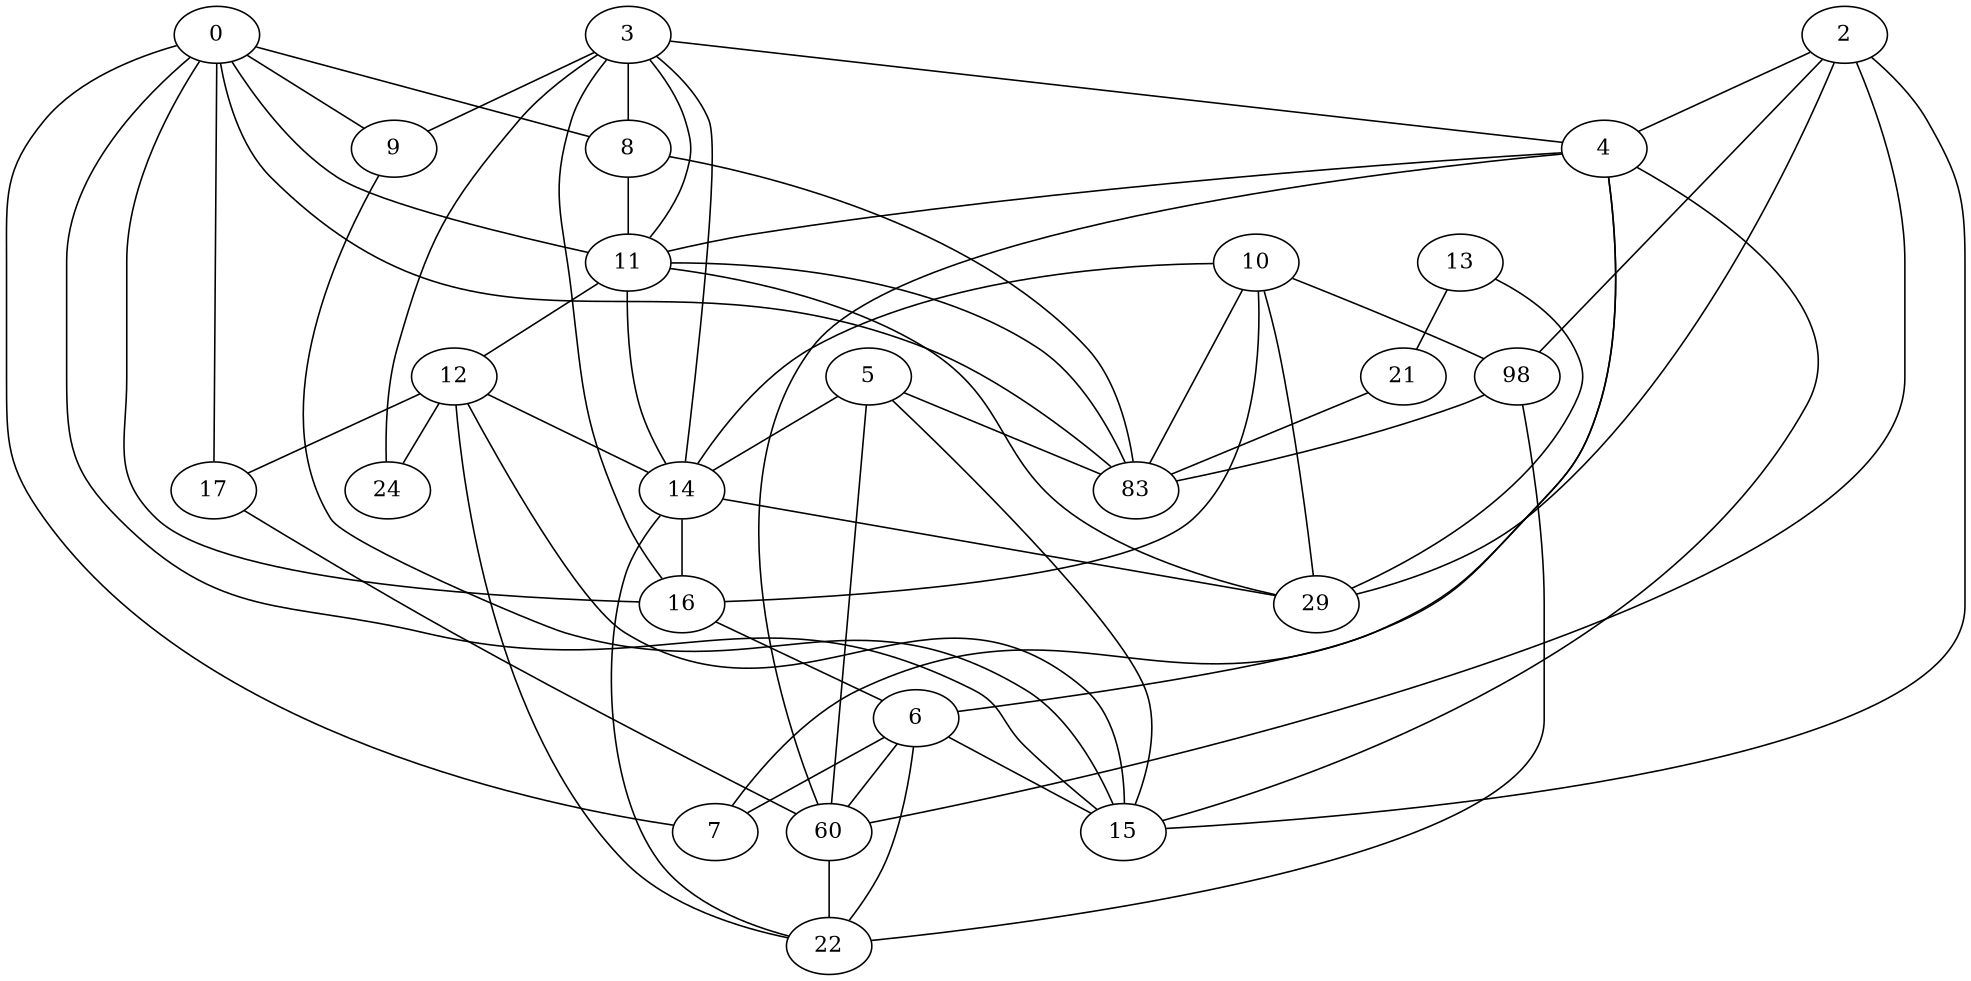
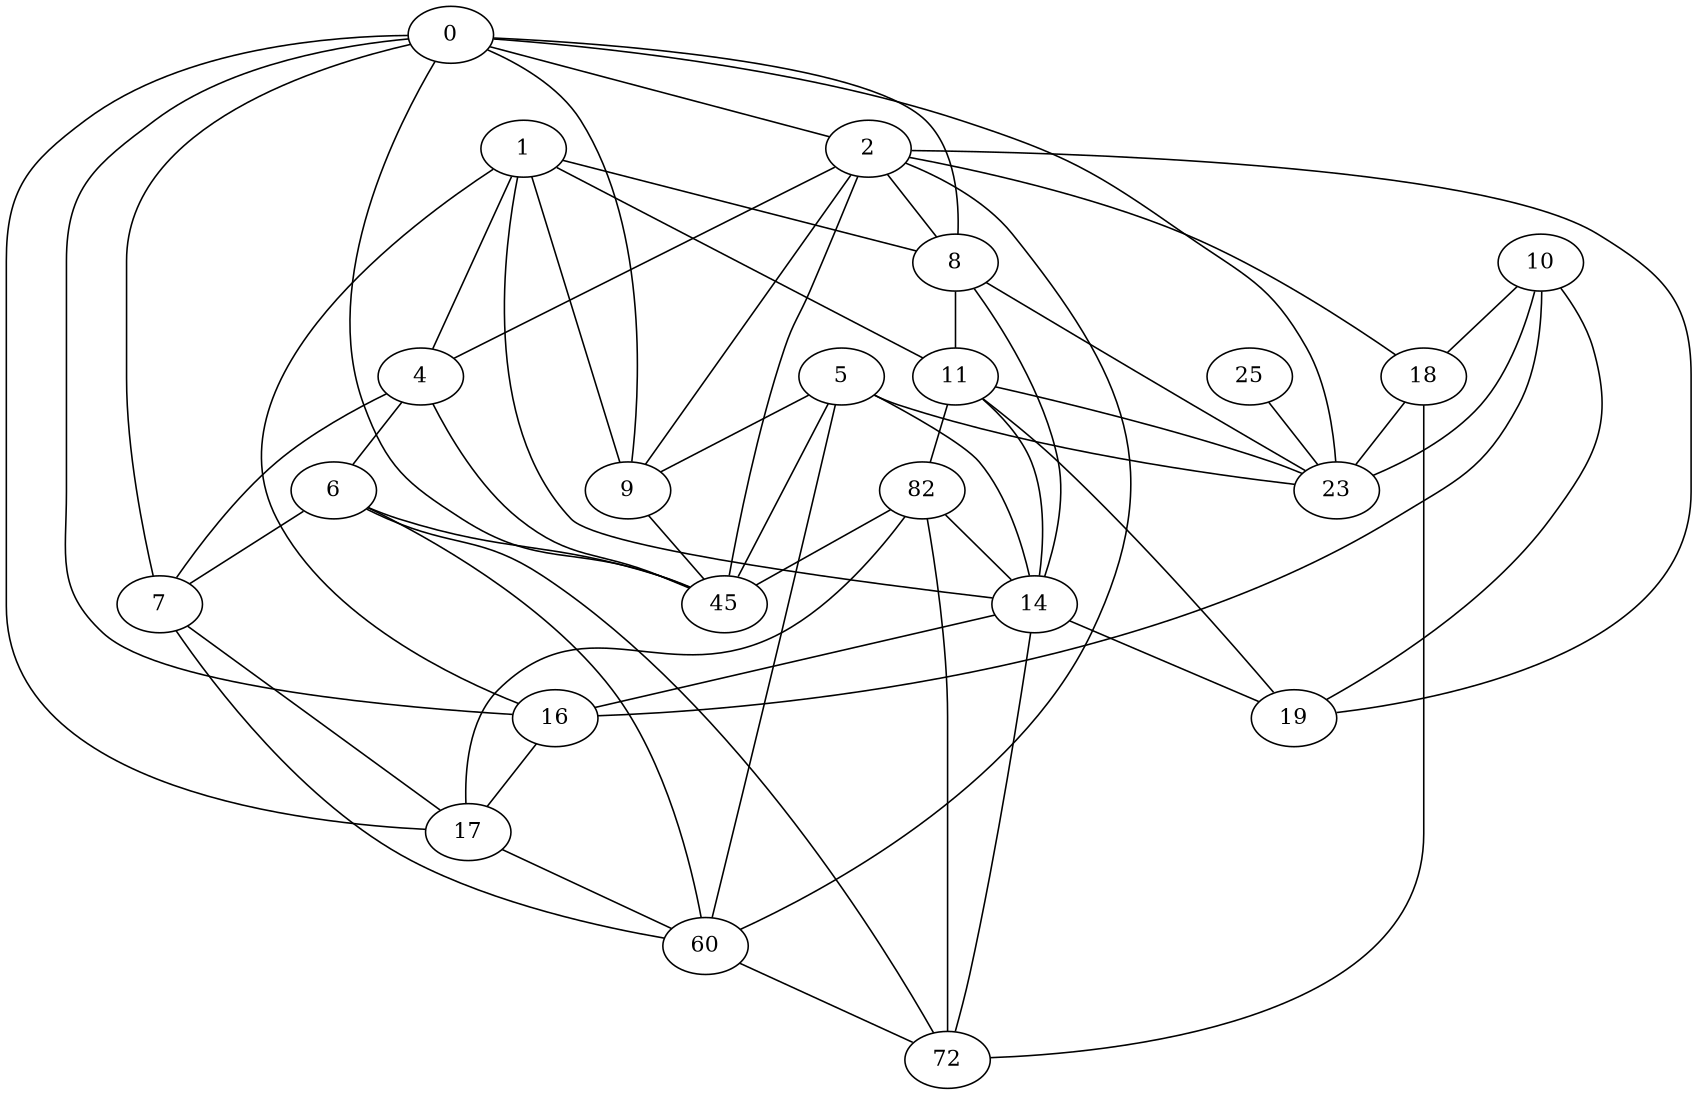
  strict graph {
    edge [is_available=True prob=1.0]
    0
    2
    7
    8
    9
-   15
+   15 [label=45]
    16
    17
-   23 [label=83]
+   23
    4
-   18 [label=98]
-   19 [label=29]
+   18
+   19
    n13 [label=60]
    11
-   1 [label=3]
+   1
    14
-   24
    6
-   12
-   13
-   21
-   22
+   12 [label=82]
+   21 [label=25]
+   22 [label=72]
    5
    10
-   0 -- 11 [prob=0.126993312648]
+   0 -- 2 [prob=0.126993312648]
    0 -- 7
    0 -- 8
    0 -- 9 [prob=0.8756391814]
    0 -- 15 [prob=0.648759356852]
    0 -- 16 [prob=0.797635809674]
    0 -- 17
    0 -- 23 [prob=0.538526481966]
+   2 -- 8 [prob=0.0495945773891]
+   2 -- 9 [prob=0.0369749917582]
    2 -- 15 [prob=0.412161596702]
    2 -- 4
    2 -- 18 [prob=0.278799414386]
    2 -- 19
    2 -- n13
-   4 -- n13 [prob=0.736927316186]
+   7 -- 17 [prob=0.0682408107431]
+   7 -- n13 [prob=0.736927316186]
    8 -- 23 [prob=0.587780127269]
    8 -- 11 [prob=0.221993112991]
    9 -- 15 [prob=0.17310257069]
-   16 -- 6 [prob=0.732371076827]
+   16 -- 17 [prob=0.732371076827]
    17 -- n13 [prob=0.725041059909]
    4 -- 7 [prob=0.390837532583]
    4 -- 15
-   4 -- 11 [prob=0.605430387108]
    4 -- 6 [prob=0.426174028917]
    18 -- 23 [prob=0.284786106555]
    18 -- 22 [prob=0.950194216585]
    n13 -- 22
    11 -- 23 [prob=0.588483581278]
    11 -- 19 [prob=0.818872605212]
    11 -- 14 [prob=0.243395356263]
    11 -- 12 [prob=0.143978692598]
    1 -- 8 [prob=0.148554167109]
    1 -- 9
    1 -- 16 [prob=0.0637399967044]
    1 -- 4
    1 -- 11 [prob=0.434933326639]
    1 -- 14 [prob=0.177405259644]
-   1 -- 24 [prob=0.363159222901]
    14 -- 16
    14 -- 19 [prob=0.789977190478]
    14 -- 22 [prob=0.17939986481]
    6 -- 7
    6 -- 15 [prob=0.532417008862]
    6 -- n13
    6 -- 22 [prob=0.481509894503]
    12 -- 15 [prob=0.569631581561]
    12 -- 17
    12 -- 14 [prob=0.235152589951]
-   12 -- 24 [prob=0.266131055464]
    12 -- 22 [prob=0.566293982249]
-   13 -- 19 [prob=0.742939346849]
-   13 -- 21 [prob=0.172182687891]
    21 -- 23
+   5 -- 9
    5 -- 15 [prob=0.590327817425]
    5 -- 23
    5 -- n13 [prob=0.233914701994]
    5 -- 14 [prob=0.555328135108]
    10 -- 16
    10 -- 23
    10 -- 18 [prob=0.969770711445]
    10 -- 19 [prob=0.0600058786689]
-   10 -- 14 [prob=0.528980749813]
+   8 -- 14 [prob=0.528980749813]
  }
